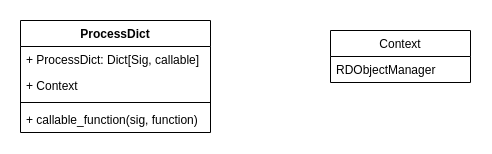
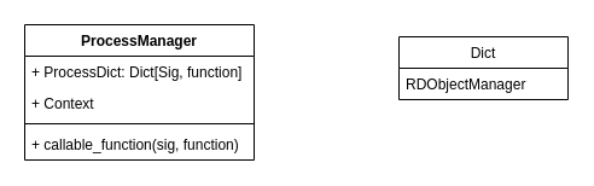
  <mxCell id="0" />
  <mxCell id="1" parent="0" />
- <mxCell id="2" value="ProcessDict" style="swimlane;fontStyle=1;align=center;verticalAlign=top;childLayout=stackLayout;horizontal=1;startSize=26;horizontalStack=0;resizeParent=1;resizeParentMax=0;resizeLast=0;collapsible=1;marginBottom=0;" vertex="1" parent="1"><mxGeometry x="20" y="20" width="190" height="112" as="geometry" /></mxCell>
- <mxCell id="3" value="+ ProcessDict: Dict[Sig, callable]" style="text;strokeColor=none;fillColor=none;align=left;verticalAlign=top;spacingLeft=4;spacingRight=4;overflow=hidden;rotatable=0;points=[[0,0.5],[1,0.5]];portConstraint=eastwest;" vertex="1" parent="2"><mxGeometry y="26" width="190" height="26" as="geometry" /></mxCell>
+ <mxCell id="2" value="ProcessManager" style="swimlane;fontStyle=1;align=center;verticalAlign=top;childLayout=stackLayout;horizontal=1;startSize=26;horizontalStack=0;resizeParent=1;resizeParentMax=0;resizeLast=0;collapsible=1;marginBottom=0;" vertex="1" parent="1"><mxGeometry x="20" y="20" width="190" height="112" as="geometry" /></mxCell>
+ <mxCell id="3" value="+ ProcessDict: Dict[Sig, function]" style="text;strokeColor=none;fillColor=none;align=left;verticalAlign=top;spacingLeft=4;spacingRight=4;overflow=hidden;rotatable=0;points=[[0,0.5],[1,0.5]];portConstraint=eastwest;" vertex="1" parent="2"><mxGeometry y="26" width="190" height="26" as="geometry" /></mxCell>
  <mxCell id="4" value="+ Context" style="text;strokeColor=none;fillColor=none;align=left;verticalAlign=top;spacingLeft=4;spacingRight=4;overflow=hidden;rotatable=0;points=[[0,0.5],[1,0.5]];portConstraint=eastwest;" vertex="1" parent="2"><mxGeometry y="52" width="190" height="26" as="geometry" /></mxCell>
  <mxCell id="5" value="" style="line;strokeWidth=1;fillColor=none;align=left;verticalAlign=middle;spacingTop=-1;spacingLeft=3;spacingRight=3;rotatable=0;labelPosition=right;points=[];portConstraint=eastwest;strokeColor=inherit;" vertex="1" parent="2"><mxGeometry y="78" width="190" height="8" as="geometry" /></mxCell>
  <mxCell id="6" value="+ callable_function(sig, function)" style="text;strokeColor=none;fillColor=none;align=left;verticalAlign=top;spacingLeft=4;spacingRight=4;overflow=hidden;rotatable=0;points=[[0,0.5],[1,0.5]];portConstraint=eastwest;" vertex="1" parent="2"><mxGeometry y="86" width="190" height="26" as="geometry" /></mxCell>
- <mxCell id="7" value="Context" style="swimlane;fontStyle=0;childLayout=stackLayout;horizontal=1;startSize=26;fillColor=none;horizontalStack=0;resizeParent=1;resizeParentMax=0;resizeLast=0;collapsible=1;marginBottom=0;" vertex="1" parent="1"><mxGeometry x="330" y="30" width="140" height="52" as="geometry" /></mxCell>
+ <mxCell id="7" value="Dict" style="swimlane;fontStyle=0;childLayout=stackLayout;horizontal=1;startSize=26;fillColor=none;horizontalStack=0;resizeParent=1;resizeParentMax=0;resizeLast=0;collapsible=1;marginBottom=0;" vertex="1" parent="1"><mxGeometry x="330" y="30" width="140" height="52" as="geometry" /></mxCell>
  <mxCell id="8" value="RDObjectManager" style="text;strokeColor=none;fillColor=none;align=left;verticalAlign=top;spacingLeft=4;spacingRight=4;overflow=hidden;rotatable=0;points=[[0,0.5],[1,0.5]];portConstraint=eastwest;" vertex="1" parent="7"><mxGeometry y="26" width="140" height="26" as="geometry" /></mxCell>
